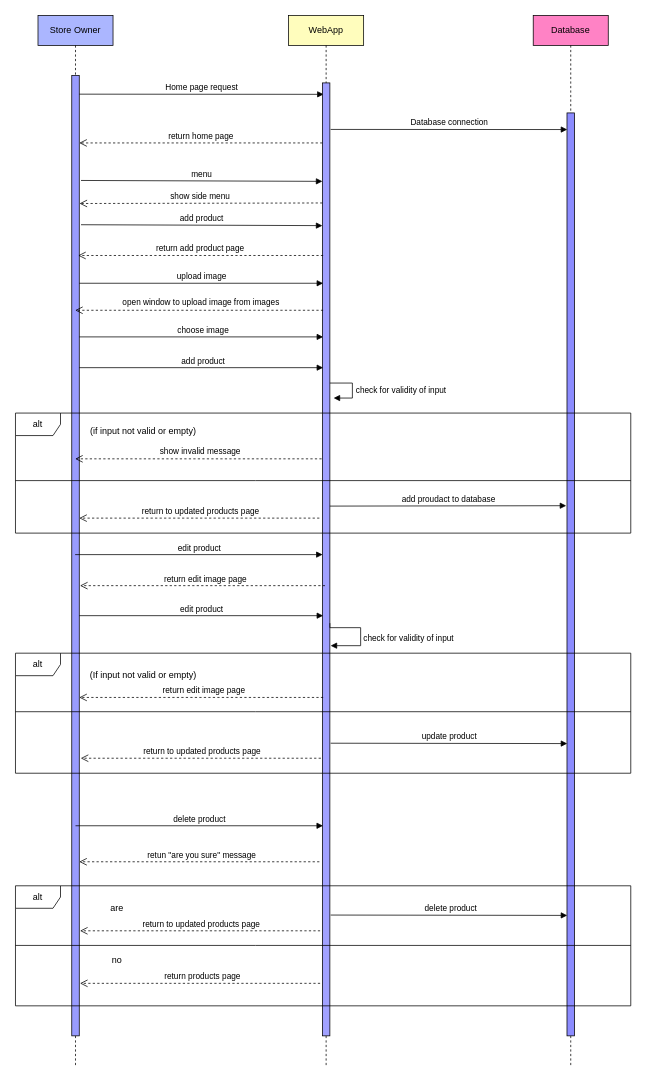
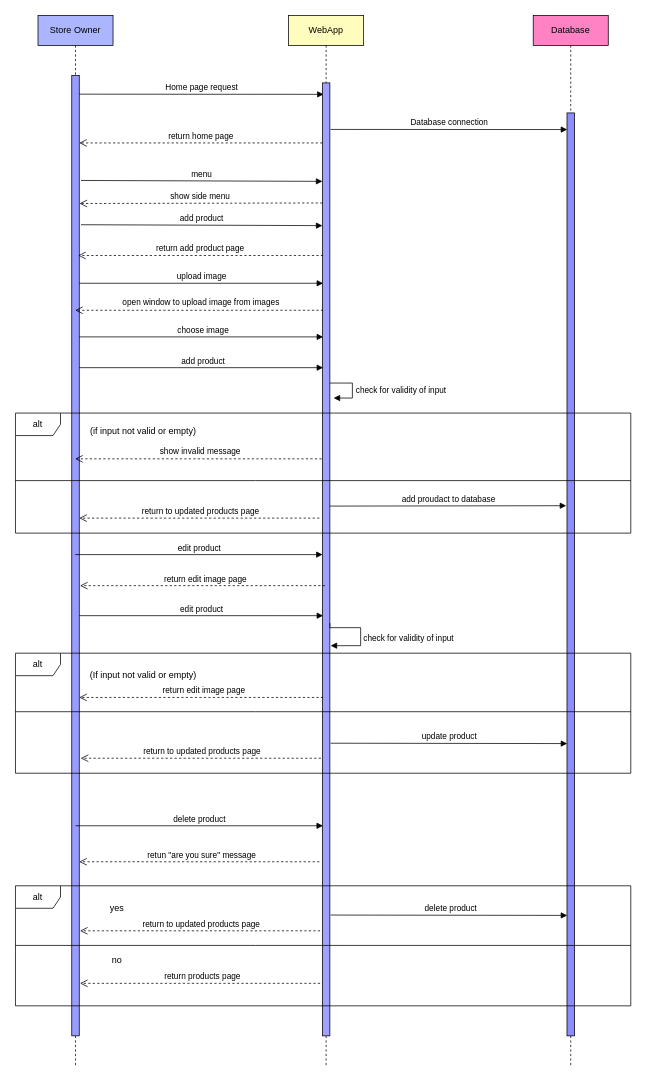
  <mxCell id="0" />
  <mxCell id="1" parent="0" />
  <mxCell id="2" value="Store Owner" style="shape=umlLifeline;perimeter=lifelinePerimeter;whiteSpace=wrap;html=1;container=1;collapsible=0;recursiveResize=0;outlineConnect=0;fillColor=#ABB6FF;" parent="1" vertex="1"><mxGeometry x="50" y="20" width="100" height="1400" as="geometry" /></mxCell>
  <mxCell id="3" value="" style="html=1;points=[];perimeter=orthogonalPerimeter;fillColor=#999CFF;" parent="2" vertex="1"><mxGeometry x="45" y="80" width="10" height="1280" as="geometry" /></mxCell>
  <mxCell id="4" value="Home page request" style="html=1;verticalAlign=bottom;endArrow=block;rounded=0;entryX=0.167;entryY=0.012;entryDx=0;entryDy=0;entryPerimeter=0;" parent="2" target="8" edge="1"><mxGeometry width="80" relative="1" as="geometry"><mxPoint x="55" y="105" as="sourcePoint" /><mxPoint x="376" y="374.44" as="targetPoint" /></mxGeometry></mxCell>
  <mxCell id="5" value="choose image" style="html=1;verticalAlign=bottom;endArrow=block;rounded=0;" parent="2" edge="1"><mxGeometry x="0.015" width="80" relative="1" as="geometry"><mxPoint x="55" y="428.5" as="sourcePoint" /><mxPoint x="380" y="428.5" as="targetPoint" /><mxPoint as="offset" /></mxGeometry></mxCell>
  <mxCell id="6" value="retun &quot;are you sure&quot; message" style="html=1;verticalAlign=bottom;endArrow=open;dashed=1;endSize=8;rounded=0;" edge="1" parent="2"><mxGeometry x="-0.02" relative="1" as="geometry"><mxPoint x="375" y="1128" as="sourcePoint" /><mxPoint x="55" y="1128" as="targetPoint" /><mxPoint as="offset" /></mxGeometry></mxCell>
  <mxCell id="7" value="WebApp" style="shape=umlLifeline;perimeter=lifelinePerimeter;whiteSpace=wrap;html=1;container=1;collapsible=0;recursiveResize=0;outlineConnect=0;fillColor=#FFFDBD;" parent="1" vertex="1"><mxGeometry x="384" y="20" width="100" height="1400" as="geometry" /></mxCell>
  <mxCell id="8" value="" style="html=1;points=[];perimeter=orthogonalPerimeter;fillColor=#A1A1FF;" parent="7" vertex="1"><mxGeometry x="45" y="90" width="10" height="1270" as="geometry" /></mxCell>
  <mxCell id="9" value="Database connection" style="html=1;verticalAlign=bottom;endArrow=block;rounded=0;entryX=0.033;entryY=0.018;entryDx=0;entryDy=0;entryPerimeter=0;" parent="7" target="15" edge="1"><mxGeometry width="80" relative="1" as="geometry"><mxPoint x="56" y="152" as="sourcePoint" /><mxPoint x="135" y="150" as="targetPoint" /></mxGeometry></mxCell>
  <mxCell id="10" value="return home page" style="html=1;verticalAlign=bottom;endArrow=open;dashed=1;endSize=8;rounded=0;" parent="7" target="3" edge="1"><mxGeometry relative="1" as="geometry"><mxPoint x="45" y="170" as="sourcePoint" /><mxPoint x="-274" y="170" as="targetPoint" /></mxGeometry></mxCell>
  <mxCell id="11" value="menu" style="html=1;verticalAlign=bottom;endArrow=block;rounded=0;entryX=-0.233;entryY=0.053;entryDx=0;entryDy=0;entryPerimeter=0;" parent="7" edge="1"><mxGeometry width="80" relative="1" as="geometry"><mxPoint x="-276.67" y="220" as="sourcePoint" /><mxPoint x="45.0" y="221.2" as="targetPoint" /></mxGeometry></mxCell>
  <mxCell id="12" value="check for validity of input" style="edgeStyle=orthogonalEdgeStyle;html=1;align=left;spacingLeft=2;endArrow=block;rounded=0;entryX=1;entryY=0;" parent="7" edge="1"><mxGeometry x="0.067" y="1" relative="1" as="geometry"><mxPoint x="55" y="490" as="sourcePoint" /><Array as="points"><mxPoint x="85" y="490" /></Array><mxPoint x="60" y="510" as="targetPoint" /><mxPoint as="offset" /></mxGeometry></mxCell>
  <mxCell id="13" value="check for validity of input" style="edgeStyle=orthogonalEdgeStyle;html=1;align=left;spacingLeft=2;endArrow=block;rounded=0;" edge="1" parent="7"><mxGeometry x="0.099" relative="1" as="geometry"><mxPoint x="55" y="810" as="sourcePoint" /><Array as="points"><mxPoint x="55" y="816" /><mxPoint x="96" y="816" /><mxPoint x="96" y="840" /></Array><mxPoint x="56" y="840" as="targetPoint" /><mxPoint as="offset" /></mxGeometry></mxCell>
  <mxCell id="14" value="Database" style="shape=umlLifeline;perimeter=lifelinePerimeter;whiteSpace=wrap;html=1;container=1;collapsible=0;recursiveResize=0;outlineConnect=0;fillColor=#FF82C5;" parent="1" vertex="1"><mxGeometry x="710" y="20" width="100" height="1400" as="geometry" /></mxCell>
  <mxCell id="15" value="" style="html=1;points=[];perimeter=orthogonalPerimeter;fillColor=#8C8CFF;" parent="14" vertex="1"><mxGeometry x="45" y="130" width="10" height="1230" as="geometry" /></mxCell>
  <mxCell id="16" value="show side menu" style="html=1;verticalAlign=bottom;endArrow=open;dashed=1;endSize=8;rounded=0;entryX=1.033;entryY=0.162;entryDx=0;entryDy=0;entryPerimeter=0;" parent="1" edge="1"><mxGeometry x="0.007" relative="1" as="geometry"><mxPoint x="429" y="270" as="sourcePoint" /><mxPoint x="105.33" y="270.72" as="targetPoint" /><mxPoint as="offset" /></mxGeometry></mxCell>
  <mxCell id="17" value="add product" style="html=1;verticalAlign=bottom;endArrow=block;rounded=0;entryX=-0.233;entryY=0.053;entryDx=0;entryDy=0;entryPerimeter=0;" parent="1" edge="1"><mxGeometry width="80" relative="1" as="geometry"><mxPoint x="107.33" y="299" as="sourcePoint" /><mxPoint x="429" y="300.2" as="targetPoint" /></mxGeometry></mxCell>
  <mxCell id="18" value="add proudact to database" style="html=1;verticalAlign=bottom;endArrow=block;rounded=0;entryX=-0.1;entryY=0.757;entryDx=0;entryDy=0;entryPerimeter=0;" parent="1" edge="1"><mxGeometry width="80" relative="1" as="geometry"><mxPoint x="439" y="674" as="sourcePoint" /><mxPoint x="754" y="673.46" as="targetPoint" /></mxGeometry></mxCell>
  <mxCell id="19" value="return add product page" style="html=1;verticalAlign=bottom;endArrow=open;dashed=1;endSize=8;rounded=0;" parent="1" edge="1"><mxGeometry x="0.007" relative="1" as="geometry"><mxPoint x="430" y="340" as="sourcePoint" /><mxPoint x="103.5" y="340" as="targetPoint" /><mxPoint as="offset" /></mxGeometry></mxCell>
  <mxCell id="20" value="upload image" style="html=1;verticalAlign=bottom;endArrow=block;rounded=0;" parent="1" edge="1"><mxGeometry width="80" relative="1" as="geometry"><mxPoint x="105" y="377" as="sourcePoint" /><mxPoint x="430" y="377" as="targetPoint" /></mxGeometry></mxCell>
  <mxCell id="21" value="open window to upload image from images" style="html=1;verticalAlign=bottom;endArrow=open;dashed=1;endSize=8;rounded=0;" parent="1" edge="1"><mxGeometry x="-0.016" y="-1" relative="1" as="geometry"><mxPoint x="430" y="413" as="sourcePoint" /><mxPoint x="99.5" y="413" as="targetPoint" /><mxPoint as="offset" /></mxGeometry></mxCell>
  <mxCell id="22" value="show invalid message" style="html=1;verticalAlign=bottom;endArrow=open;dashed=1;endSize=8;rounded=0;" edge="1" parent="1"><mxGeometry x="-0.016" y="-1" relative="1" as="geometry"><mxPoint x="428" y="611" as="sourcePoint" /><mxPoint x="99.5" y="611" as="targetPoint" /><mxPoint as="offset" /></mxGeometry></mxCell>
  <mxCell id="23" value="add product" style="html=1;verticalAlign=bottom;endArrow=block;rounded=0;" edge="1" parent="1"><mxGeometry x="0.015" width="80" relative="1" as="geometry"><mxPoint x="105" y="489.5" as="sourcePoint" /><mxPoint x="430" y="489.5" as="targetPoint" /><mxPoint as="offset" /></mxGeometry></mxCell>
  <mxCell id="24" value="alt" style="shape=umlFrame;whiteSpace=wrap;html=1;" vertex="1" parent="1"><mxGeometry y="550" width="820" height="160" as="geometry" x="20" /></mxCell>
  <mxCell id="25" value="" style="endArrow=none;html=1;rounded=0;" edge="1" parent="1" target="24"><mxGeometry width="50" height="50" relative="1" as="geometry"><mxPoint y="624.5" as="sourcePoint" x="20" /><mxPoint x="140" y="624.5" as="targetPoint" /><Array as="points" /></mxGeometry></mxCell>
  <mxCell id="26" value="" style="endArrow=none;html=1;rounded=0;" edge="1" parent="1" target="24"><mxGeometry width="50" height="50" relative="1" as="geometry"><mxPoint y="624.5" as="sourcePoint" x="20" /><mxPoint x="110" y="624.5" as="targetPoint" /></mxGeometry></mxCell>
  <mxCell id="27" value="" style="endArrow=none;html=1;rounded=0;" edge="1" parent="1" target="24"><mxGeometry width="50" height="50" relative="1" as="geometry"><mxPoint y="630" as="sourcePoint" x="20" /><mxPoint x="200" y="630" as="targetPoint" /></mxGeometry></mxCell>
  <mxCell id="28" value="" style="endArrow=none;html=1;rounded=0;" edge="1" parent="1"><mxGeometry width="50" height="50" relative="1" as="geometry"><mxPoint y="640" as="sourcePoint" x="20" /><mxPoint x="840" y="640" as="targetPoint" /><Array as="points"><mxPoint x="340" y="640" /></Array></mxGeometry></mxCell>
  <mxCell id="29" value="(if input not valid or empty)" style="text;html=1;align=center;verticalAlign=middle;resizable=0;points=[];autosize=1;strokeColor=none;fillColor=none;" vertex="1" parent="1"><mxGeometry x="110" y="565" width="160" height="20" as="geometry" /></mxCell>
  <mxCell id="30" value="edit product" style="html=1;verticalAlign=bottom;endArrow=block;rounded=0;entryX=0.033;entryY=0.495;entryDx=0;entryDy=0;entryPerimeter=0;" edge="1" parent="1" source="2" target="8"><mxGeometry width="80" relative="1" as="geometry"><mxPoint x="110" y="740" as="sourcePoint" /><mxPoint x="414.33" y="742.55" as="targetPoint" /></mxGeometry></mxCell>
  <mxCell id="31" value="return edit image page" style="html=1;verticalAlign=bottom;endArrow=open;dashed=1;endSize=8;rounded=0;" edge="1" parent="1"><mxGeometry x="-0.02" relative="1" as="geometry"><mxPoint x="432.5" y="780" as="sourcePoint" /><mxPoint x="106" y="780" as="targetPoint" /><mxPoint as="offset" /></mxGeometry></mxCell>
  <mxCell id="32" value="edit product" style="html=1;verticalAlign=bottom;endArrow=block;rounded=0;entryX=0.1;entryY=0.578;entryDx=0;entryDy=0;entryPerimeter=0;" edge="1" parent="1"><mxGeometry width="80" relative="1" as="geometry"><mxPoint x="105" y="820" as="sourcePoint" /><mxPoint x="430" y="820.02" as="targetPoint" /></mxGeometry></mxCell>
  <mxCell id="33" value="alt" style="shape=umlFrame;whiteSpace=wrap;html=1;" vertex="1" parent="1"><mxGeometry y="870" width="820" height="160" as="geometry" x="20" /></mxCell>
  <mxCell id="34" value="" style="endArrow=none;html=1;rounded=0;" edge="1" parent="1"><mxGeometry width="50" height="50" relative="1" as="geometry"><mxPoint y="948" as="sourcePoint" x="20" /><mxPoint x="840" y="948" as="targetPoint" /><Array as="points"><mxPoint x="340" y="948" /></Array></mxGeometry></mxCell>
  <mxCell id="35" value="(If input not valid or empty)" style="text;html=1;align=center;verticalAlign=middle;resizable=0;points=[];autosize=1;strokeColor=none;fillColor=none;" vertex="1" parent="1"><mxGeometry x="110" y="890" width="160" height="20" as="geometry" /></mxCell>
  <mxCell id="36" value="return edit image page" style="html=1;verticalAlign=bottom;endArrow=open;dashed=1;endSize=8;rounded=0;" edge="1" parent="1"><mxGeometry x="-0.02" relative="1" as="geometry"><mxPoint x="430" y="929" as="sourcePoint" /><mxPoint x="105" y="929" as="targetPoint" /><mxPoint as="offset" /></mxGeometry></mxCell>
  <mxCell id="37" value="update product" style="html=1;verticalAlign=bottom;endArrow=block;rounded=0;entryX=0.033;entryY=0.021;entryDx=0;entryDy=0;entryPerimeter=0;" edge="1" parent="1"><mxGeometry width="80" relative="1" as="geometry"><mxPoint x="440" y="990" as="sourcePoint" /><mxPoint x="755.33" y="990.47" as="targetPoint" /></mxGeometry></mxCell>
  <mxCell id="38" value="delete product" style="html=1;verticalAlign=bottom;endArrow=block;rounded=0;entryX=0.033;entryY=0.495;entryDx=0;entryDy=0;entryPerimeter=0;" edge="1" parent="1"><mxGeometry width="80" relative="1" as="geometry"><mxPoint x="100" y="1100" as="sourcePoint" /><mxPoint x="429.83" y="1100" as="targetPoint" /></mxGeometry></mxCell>
  <mxCell id="39" value="return to updated products page&amp;nbsp;" style="html=1;verticalAlign=bottom;endArrow=open;dashed=1;endSize=8;rounded=0;" edge="1" parent="1"><mxGeometry x="-0.02" relative="1" as="geometry"><mxPoint x="427" y="1010" as="sourcePoint" /><mxPoint x="107" y="1010" as="targetPoint" /><mxPoint as="offset" /></mxGeometry></mxCell>
  <mxCell id="40" value="return to updated products page&amp;nbsp;" style="html=1;verticalAlign=bottom;endArrow=open;dashed=1;endSize=8;rounded=0;" edge="1" parent="1"><mxGeometry x="-0.02" relative="1" as="geometry"><mxPoint x="425" y="690" as="sourcePoint" /><mxPoint x="105" y="690" as="targetPoint" /><mxPoint as="offset" /></mxGeometry></mxCell>
  <mxCell id="41" value="alt" style="shape=umlFrame;whiteSpace=wrap;html=1;" vertex="1" parent="1"><mxGeometry y="1180" width="820" height="160" as="geometry" x="20" /></mxCell>
  <mxCell id="42" value="" style="endArrow=none;html=1;rounded=0;" edge="1" parent="1"><mxGeometry width="50" height="50" relative="1" as="geometry"><mxPoint y="1259.5" as="sourcePoint" x="20" /><mxPoint x="840" y="1259.5" as="targetPoint" /><Array as="points"><mxPoint x="340" y="1259.5" /></Array></mxGeometry></mxCell>
- <mxCell id="43" value="are" style="text;html=1;align=center;verticalAlign=middle;resizable=0;points=[];autosize=1;strokeColor=none;fillColor=none;" vertex="1" parent="1"><mxGeometry x="140" y="1200" width="30" height="20" as="geometry" /></mxCell>
+ <mxCell id="43" value="yes" style="text;html=1;align=center;verticalAlign=middle;resizable=0;points=[];autosize=1;strokeColor=none;fillColor=none;" vertex="1" parent="1"><mxGeometry x="140" y="1200" width="30" height="20" as="geometry" /></mxCell>
  <mxCell id="44" value="delete product" style="html=1;verticalAlign=bottom;endArrow=block;rounded=0;entryX=0.033;entryY=0.021;entryDx=0;entryDy=0;entryPerimeter=0;" edge="1" parent="1"><mxGeometry x="0.015" width="80" relative="1" as="geometry"><mxPoint x="440" y="1219" as="sourcePoint" /><mxPoint x="755.33" y="1219.47" as="targetPoint" /><mxPoint as="offset" /></mxGeometry></mxCell>
  <mxCell id="45" value="no" style="text;html=1;align=center;verticalAlign=middle;resizable=0;points=[];autosize=1;strokeColor=none;fillColor=none;" vertex="1" parent="1"><mxGeometry x="140" y="1270" width="30" height="20" as="geometry" /></mxCell>
  <mxCell id="46" value="return to updated products page&amp;nbsp;" style="html=1;verticalAlign=bottom;endArrow=open;dashed=1;endSize=8;rounded=0;" edge="1" parent="1"><mxGeometry x="-0.02" relative="1" as="geometry"><mxPoint x="426" y="1240" as="sourcePoint" /><mxPoint x="106" y="1240" as="targetPoint" /><mxPoint as="offset" /></mxGeometry></mxCell>
  <mxCell id="47" value="return products page" style="html=1;verticalAlign=bottom;endArrow=open;dashed=1;endSize=8;rounded=0;" edge="1" parent="1"><mxGeometry x="-0.02" relative="1" as="geometry"><mxPoint x="426" y="1310" as="sourcePoint" /><mxPoint x="106" y="1310" as="targetPoint" /><mxPoint as="offset" /></mxGeometry></mxCell>
